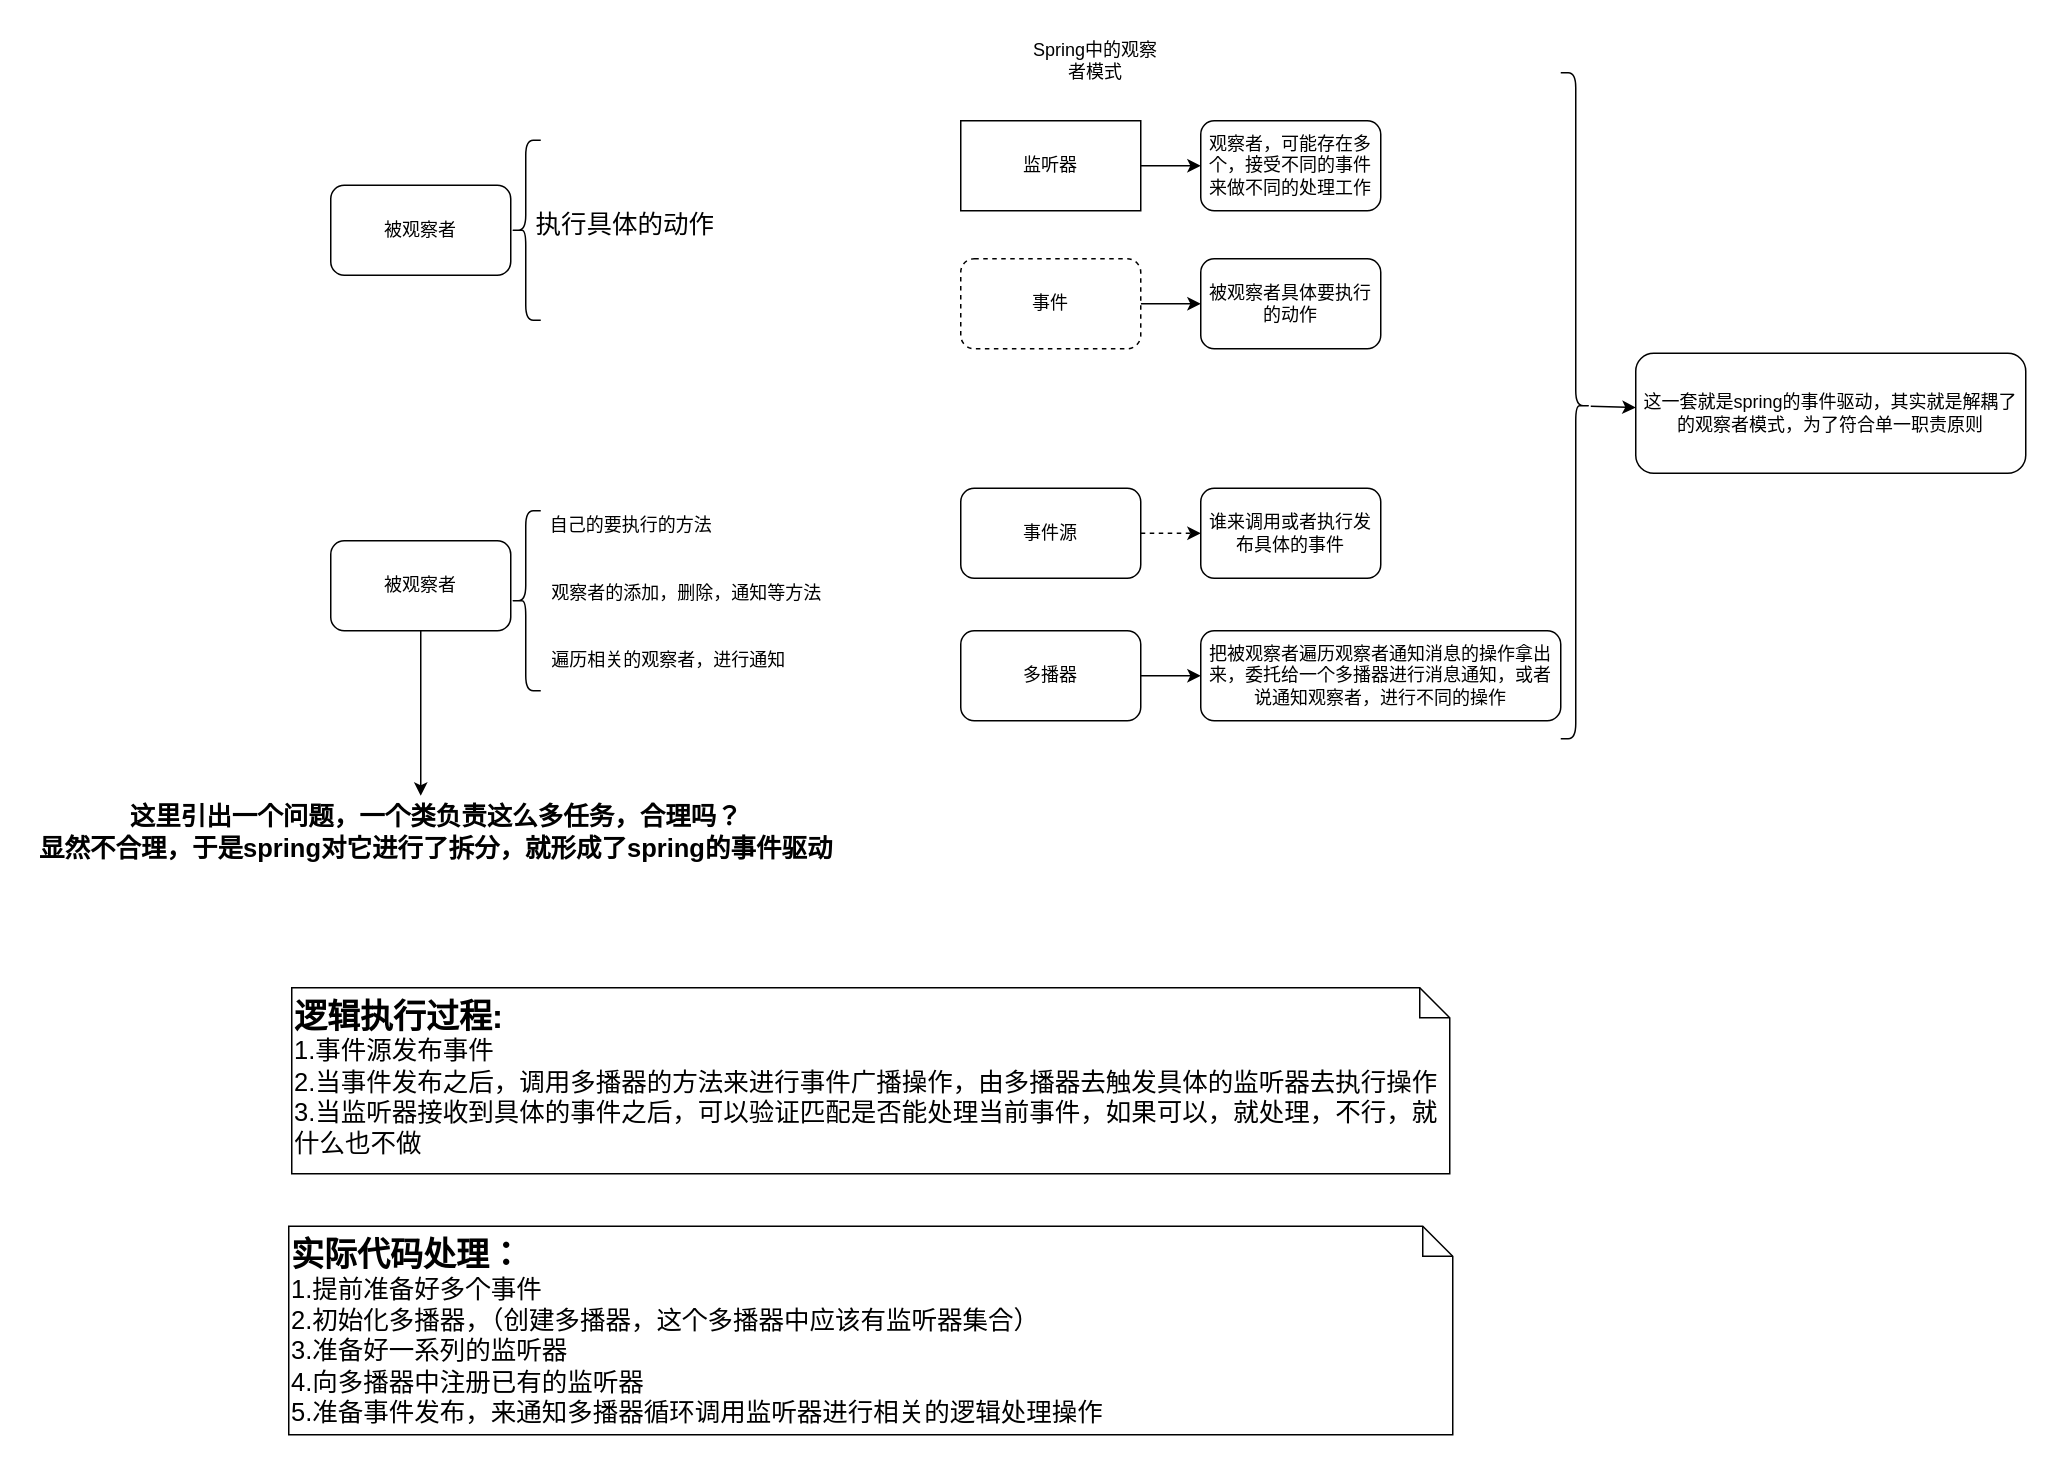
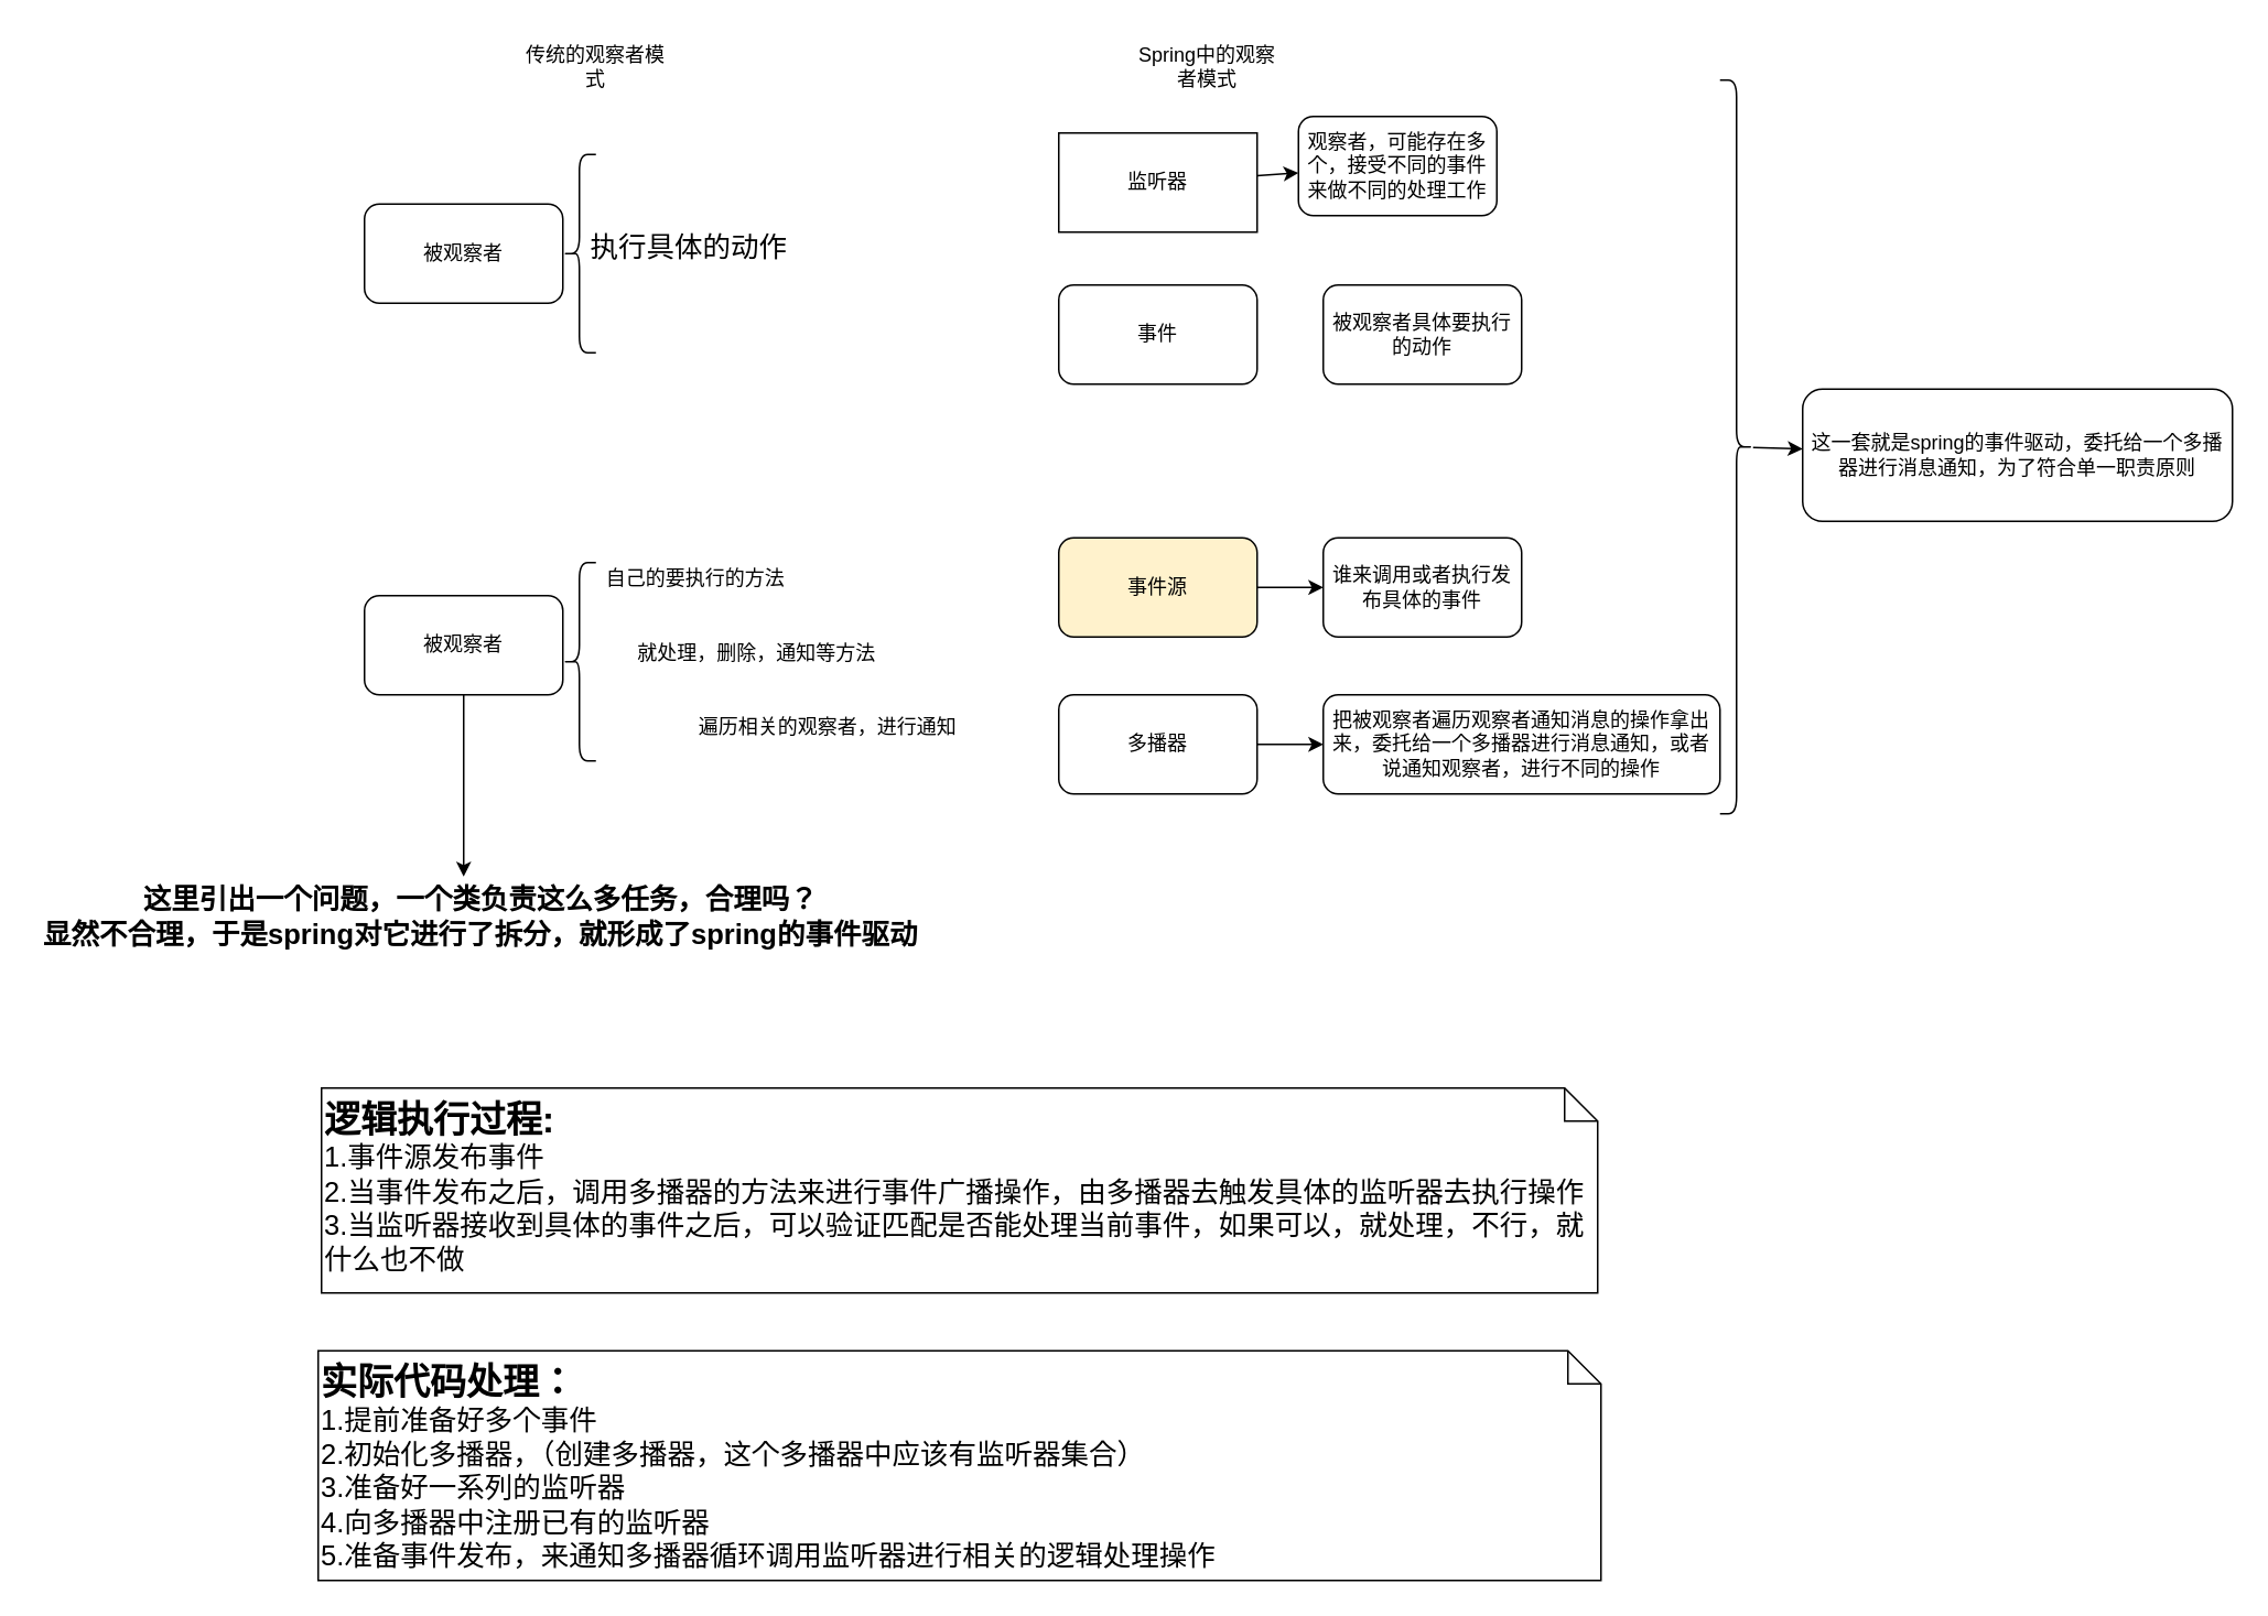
  <mxCell id="0" />
  <mxCell id="1" parent="0" />
  <mxCell id="2" style="edgeStyle=none;html=1;exitX=0.5;exitY=1;exitDx=0;exitDy=0;" parent="1" source="3" edge="1"><mxGeometry relative="1" as="geometry"><mxPoint x="280" y="530" as="targetPoint" /></mxGeometry></mxCell>
  <mxCell id="3" value="被观察者" style="rounded=1;whiteSpace=wrap;html=1;" parent="1" vertex="1"><mxGeometry x="220" y="360" width="120" height="60" as="geometry" /></mxCell>
+ <mxCell id="4" value="传统的观察者模式" style="text;html=1;strokeColor=none;fillColor=none;align=center;verticalAlign=middle;whiteSpace=wrap;rounded=0;" parent="1" vertex="1"><mxGeometry x="315" y="20" width="90" height="40" as="geometry" /></mxCell>
  <mxCell id="5" value="被观察者" style="rounded=1;whiteSpace=wrap;html=1;" parent="1" vertex="1"><mxGeometry x="220" y="123" width="120" height="60" as="geometry" /></mxCell>
- <mxCell id="6" style="edgeStyle=none;html=1;exitX=1;exitY=0.5;exitDx=0;exitDy=0;" parent="1" source="7" target="11" edge="1"><mxGeometry relative="1" as="geometry" /></mxCell>
- <mxCell id="7" value="事件" style="rounded=1;whiteSpace=wrap;html=1;dashed=1;" parent="1" vertex="1"><mxGeometry x="640" y="172" width="120" height="60" as="geometry" /></mxCell>
+ <mxCell id="7" value="事件" style="rounded=1;whiteSpace=wrap;html=1;" parent="1" vertex="1"><mxGeometry x="640" y="172" width="120" height="60" as="geometry" /></mxCell>
  <mxCell id="8" value="Spring中的观察者模式" style="text;html=1;strokeColor=none;fillColor=none;align=center;verticalAlign=middle;whiteSpace=wrap;rounded=0;" parent="1" vertex="1"><mxGeometry x="685" y="20" width="90" height="40" as="geometry" /></mxCell>
  <mxCell id="9" value="" style="edgeStyle=none;html=1;" parent="1" source="10" target="12" edge="1"><mxGeometry relative="1" as="geometry" /></mxCell>
  <mxCell id="10" value="监听器" style="whiteSpace=wrap;html=1;rounded=0;" parent="1" vertex="1"><mxGeometry x="640" y="80" width="120" height="60" as="geometry" /></mxCell>
  <mxCell id="11" value="被观察者具体要执行的动作" style="rounded=1;whiteSpace=wrap;html=1;" parent="1" vertex="1"><mxGeometry x="800" y="172" width="120" height="60" as="geometry" /></mxCell>
- <mxCell id="12" value="观察者，可能存在多个，接受不同的事件来做不同的处理工作" style="whiteSpace=wrap;html=1;rounded=1;" parent="1" vertex="1"><mxGeometry x="800" y="80" width="120" height="60" as="geometry" /></mxCell>
+ <mxCell id="12" value="观察者，可能存在多个，接受不同的事件来做不同的处理工作" style="whiteSpace=wrap;html=1;rounded=1;" parent="1" vertex="1"><mxGeometry x="785" y="70" width="120" height="60" as="geometry" /></mxCell>
  <mxCell id="13" value="" style="edgeStyle=none;html=1;" parent="1" source="14" target="15" edge="1"><mxGeometry relative="1" as="geometry" /></mxCell>
  <mxCell id="14" value="多播器" style="rounded=1;whiteSpace=wrap;html=1;" parent="1" vertex="1"><mxGeometry x="640" y="420" width="120" height="60" as="geometry" /></mxCell>
  <mxCell id="15" value="把被观察者遍历观察者通知消息的操作拿出来，委托给一个多播器进行消息通知，或者说通知观察者，进行不同的操作" style="whiteSpace=wrap;html=1;rounded=1;" parent="1" vertex="1"><mxGeometry x="800" y="420" width="240" height="60" as="geometry" /></mxCell>
- <mxCell id="16" value="" style="edgeStyle=none;html=1;dashed=1;" parent="1" source="17" target="18" edge="1"><mxGeometry relative="1" as="geometry" /></mxCell>
- <mxCell id="17" value="事件源" style="rounded=1;whiteSpace=wrap;html=1;" parent="1" vertex="1"><mxGeometry x="640" y="325" width="120" height="60" as="geometry" /></mxCell>
+ <mxCell id="16" value="" style="edgeStyle=none;html=1;" parent="1" source="17" target="18" edge="1"><mxGeometry relative="1" as="geometry" /></mxCell>
+ <mxCell id="17" value="事件源" style="rounded=1;whiteSpace=wrap;html=1;fillColor=#fff2cc;" parent="1" vertex="1"><mxGeometry x="640" y="325" width="120" height="60" as="geometry" /></mxCell>
  <mxCell id="18" value="谁来调用或者执行发布具体的事件" style="whiteSpace=wrap;html=1;rounded=1;" parent="1" vertex="1"><mxGeometry x="800" y="325" width="120" height="60" as="geometry" /></mxCell>
  <mxCell id="19" value="" style="edgeStyle=none;html=1;" parent="1" source="20" target="21" edge="1"><mxGeometry relative="1" as="geometry" /></mxCell>
  <mxCell id="20" value="" style="shape=curlyBracket;whiteSpace=wrap;html=1;rounded=1;flipH=1;" parent="1" vertex="1"><mxGeometry x="1040" y="48" width="20" height="444" as="geometry" /></mxCell>
- <mxCell id="21" value="这一套就是spring的事件驱动，其实就是解耦了的观察者模式，为了符合单一职责原则" style="rounded=1;whiteSpace=wrap;html=1;" parent="1" vertex="1"><mxGeometry x="1090" y="235" width="260" height="80" as="geometry" /></mxCell>
+ <mxCell id="21" value="这一套就是spring的事件驱动，委托给一个多播器进行消息通知，为了符合单一职责原则" style="rounded=1;whiteSpace=wrap;html=1;" parent="1" vertex="1"><mxGeometry x="1090" y="235" width="260" height="80" as="geometry" /></mxCell>
  <mxCell id="22" value="" style="shape=curlyBracket;whiteSpace=wrap;html=1;rounded=1;" parent="1" vertex="1"><mxGeometry x="340" y="93" width="20" height="120" as="geometry" /></mxCell>
- <mxCell id="23" value="观察者的添加，删除，通知等方法" style="text;html=1;align=center;verticalAlign=middle;resizable=0;points=[];autosize=1;strokeColor=none;" parent="1" vertex="1"><mxGeometry x="357" y="385" width="200" height="20" as="geometry" /></mxCell>
+ <mxCell id="23" value="就处理，删除，通知等方法" style="text;html=1;align=center;verticalAlign=middle;resizable=0;points=[];autosize=1;strokeColor=none;" parent="1" vertex="1"><mxGeometry x="357" y="385" width="200" height="20" as="geometry" /></mxCell>
  <mxCell id="24" value="" style="shape=curlyBracket;whiteSpace=wrap;html=1;rounded=1;" parent="1" vertex="1"><mxGeometry x="340" y="340" width="20" height="120" as="geometry" /></mxCell>
  <mxCell id="25" value="自己的要执行的方法" style="text;html=1;align=center;verticalAlign=middle;resizable=0;points=[];autosize=1;strokeColor=none;" parent="1" vertex="1"><mxGeometry x="360" y="340" width="120" height="20" as="geometry" /></mxCell>
- <mxCell id="26" value="遍历相关的观察者，进行通知" style="text;html=1;align=center;verticalAlign=middle;resizable=0;points=[];autosize=1;strokeColor=none;" parent="1" vertex="1"><mxGeometry x="360" y="430" width="170" height="20" as="geometry" /></mxCell>
+ <mxCell id="26" value="遍历相关的观察者，进行通知" style="text;html=1;align=center;verticalAlign=middle;resizable=0;points=[];autosize=1;strokeColor=none;" parent="1" vertex="1"><mxGeometry x="415" y="430" width="170" height="20" as="geometry" /></mxCell>
  <mxCell id="27" value="这里引出一个问题，一个类负责这么多任务，合理吗？&lt;br&gt;显然不合理，于是spring对它进行了拆分，就形成了spring的事件驱动" style="text;html=1;align=center;verticalAlign=middle;resizable=0;points=[];autosize=1;strokeColor=none;fontStyle=1;fontSize=17;" parent="1" vertex="1"><mxGeometry x="20" y="530" width="540" height="50" as="geometry" /></mxCell>
  <mxCell id="28" value="执行具体的动作" style="text;html=1;align=center;verticalAlign=middle;resizable=0;points=[];autosize=1;strokeColor=none;fontSize=17;" parent="1" vertex="1"><mxGeometry x="351" y="138" width="129" height="24" as="geometry" /></mxCell>
  <mxCell id="29" value="&lt;b&gt;&lt;font style=&quot;font-size: 22px&quot;&gt;逻辑执行过程:&lt;/font&gt;&lt;/b&gt;&lt;br&gt;1.事件源发布事件&lt;br&gt;2.当事件发布之后，调用多播器的方法来进行事件广播操作，由多播器去触发具体的监听器去执行操作&lt;br&gt;3.当监听器接收到具体的事件之后，可以验证匹配是否能处理当前事件，如果可以，就处理，不行，就什么也不做" style="shape=note;size=20;whiteSpace=wrap;html=1;fontSize=17;align=left;verticalAlign=top;" parent="1" vertex="1"><mxGeometry x="194" y="658" width="772" height="124" as="geometry" /></mxCell>
  <mxCell id="30" value="&lt;b&gt;&lt;font style=&quot;font-size: 22px&quot;&gt;实际代码处理：&lt;/font&gt;&lt;/b&gt;&lt;br&gt;1.提前准备好多个事件&lt;br&gt;2.初始化多播器，（创建多播器，这个多播器中应该有监听器集合）&lt;br&gt;3.准备好一系列的监听器&lt;br&gt;4.向多播器中注册已有的监听器&lt;br&gt;5.准备事件发布，来通知多播器循环调用监听器进行相关的逻辑处理操作" style="shape=note;size=20;whiteSpace=wrap;html=1;fontSize=17;verticalAlign=top;align=left;" parent="1" vertex="1"><mxGeometry x="192" y="817" width="776" height="139" as="geometry" /></mxCell>
